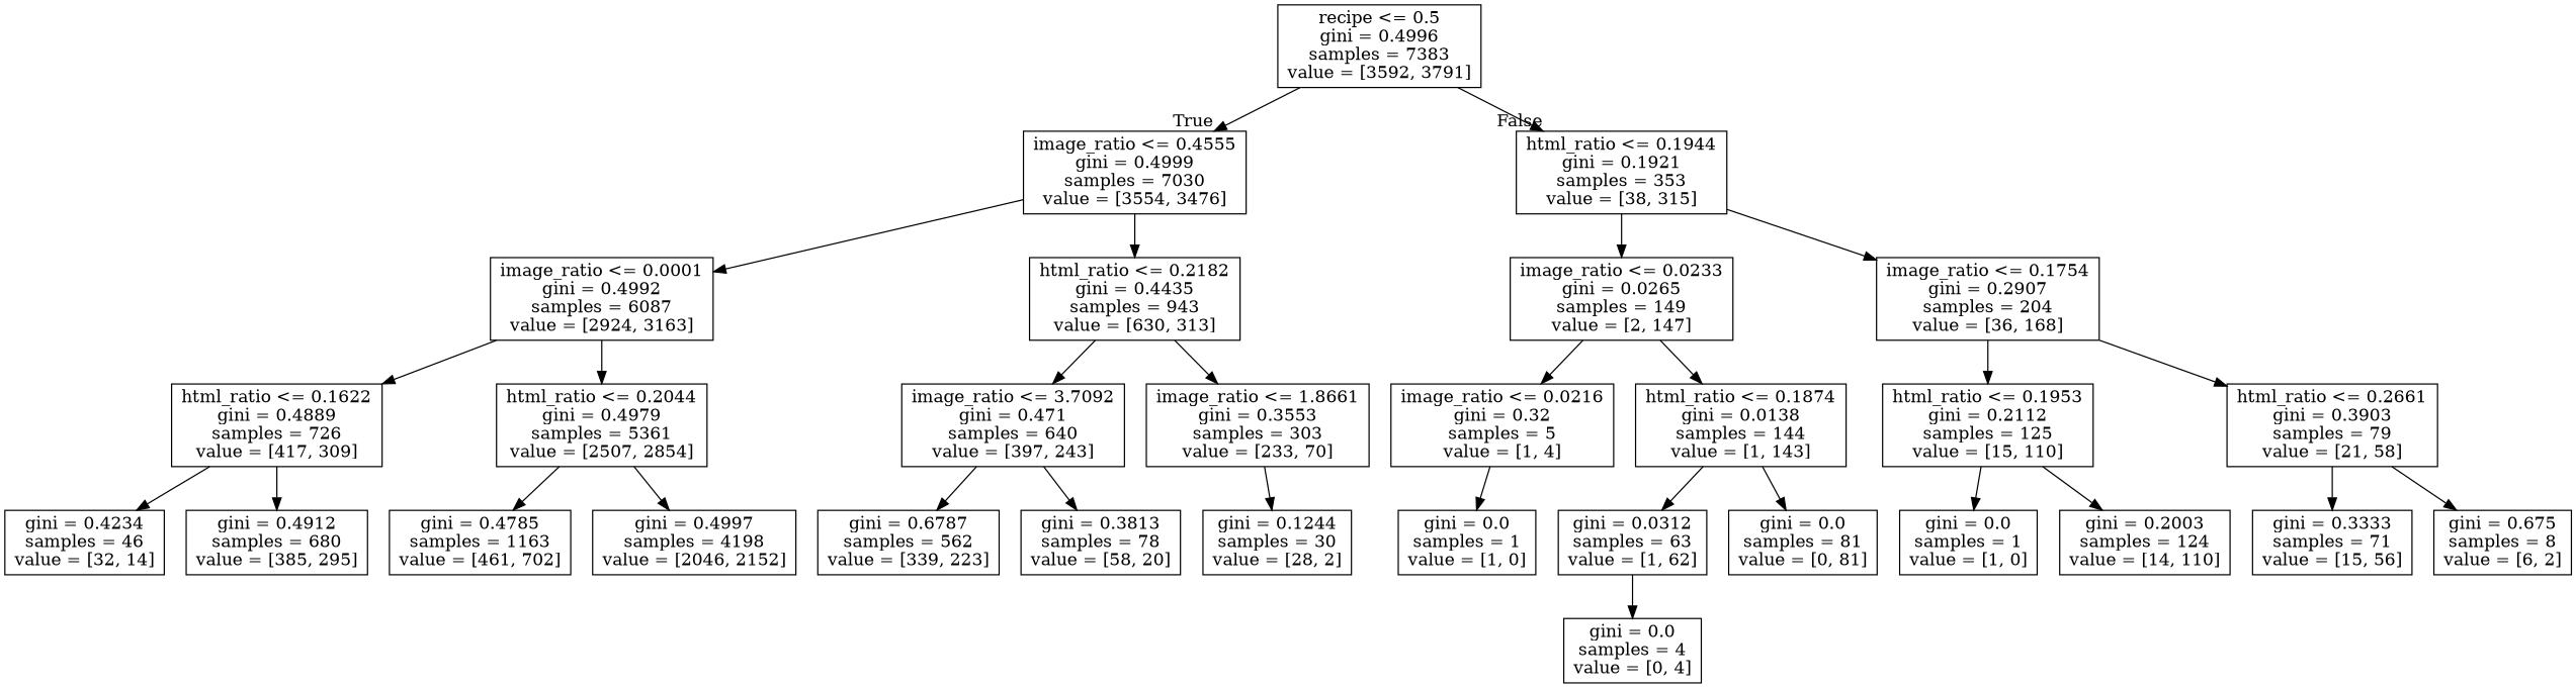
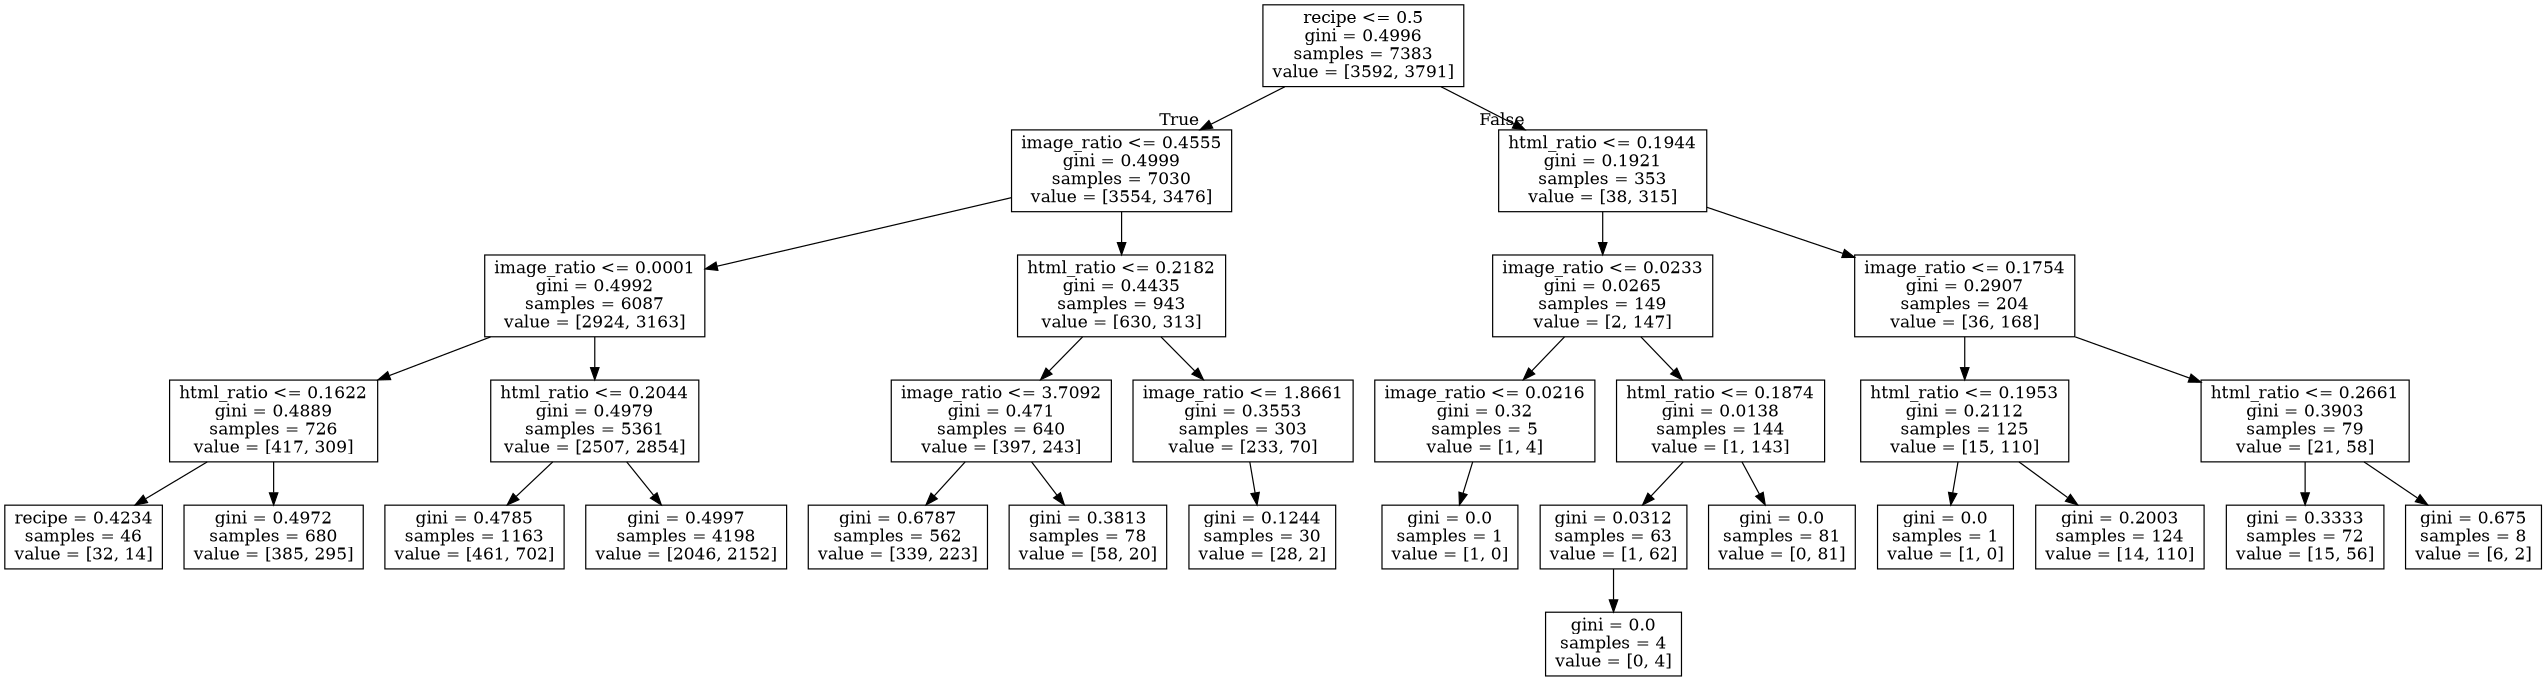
  digraph {
    node [shape=box]
    n1 [label="recipe <= 0.5\ngini = 0.4996\nsamples = 7383\nvalue = [3592, 3791]"]
    n2 [label="image_ratio <= 0.4555\ngini = 0.4999\nsamples = 7030\nvalue = [3554, 3476]"]
    n3 [label="html_ratio <= 0.1944\ngini = 0.1921\nsamples = 353\nvalue = [38, 315]"]
    n4 [label="image_ratio <= 0.0001\ngini = 0.4992\nsamples = 6087\nvalue = [2924, 3163]"]
    n5 [label="html_ratio <= 0.2182\ngini = 0.4435\nsamples = 943\nvalue = [630, 313]"]
    n6 [label="image_ratio <= 0.0233\ngini = 0.0265\nsamples = 149\nvalue = [2, 147]"]
    n7 [label="image_ratio <= 0.1754\ngini = 0.2907\nsamples = 204\nvalue = [36, 168]"]
    n8 [label="html_ratio <= 0.1622\ngini = 0.4889\nsamples = 726\nvalue = [417, 309]"]
    n9 [label="html_ratio <= 0.2044\ngini = 0.4979\nsamples = 5361\nvalue = [2507, 2854]"]
    n10 [label="image_ratio <= 3.7092\ngini = 0.471\nsamples = 640\nvalue = [397, 243]"]
    n11 [label="image_ratio <= 1.8661\ngini = 0.3553\nsamples = 303\nvalue = [233, 70]"]
-   n12 [label="gini = 0.4234\nsamples = 46\nvalue = [32, 14]"]
-   n13 [label="gini = 0.4912\nsamples = 680\nvalue = [385, 295]"]
+   n12 [label="recipe = 0.4234\nsamples = 46\nvalue = [32, 14]"]
+   n13 [label="gini = 0.4972\nsamples = 680\nvalue = [385, 295]"]
    n14 [label="gini = 0.4785\nsamples = 1163\nvalue = [461, 702]"]
    n15 [label="gini = 0.4997\nsamples = 4198\nvalue = [2046, 2152]"]
    n16 [label="gini = 0.6787\nsamples = 562\nvalue = [339, 223]"]
    n17 [label="gini = 0.3813\nsamples = 78\nvalue = [58, 20]"]
    n18 [label="gini = 0.1244\nsamples = 30\nvalue = [28, 2]"]
    n19 [label="image_ratio <= 0.0216\ngini = 0.32\nsamples = 5\nvalue = [1, 4]"]
    n20 [label="html_ratio <= 0.1874\ngini = 0.0138\nsamples = 144\nvalue = [1, 143]"]
    n21 [label="html_ratio <= 0.1953\ngini = 0.2112\nsamples = 125\nvalue = [15, 110]"]
    n22 [label="html_ratio <= 0.2661\ngini = 0.3903\nsamples = 79\nvalue = [21, 58]"]
    n23 [label="gini = 0.0\nsamples = 1\nvalue = [1, 0]"]
    n24 [label="gini = 0.0312\nsamples = 63\nvalue = [1, 62]"]
    n25 [label="gini = 0.0\nsamples = 81\nvalue = [0, 81]"]
    n26 [label="gini = 0.0\nsamples = 4\nvalue = [0, 4]"]
    n27 [label="gini = 0.0\nsamples = 1\nvalue = [1, 0]"]
    n28 [label="gini = 0.2003\nsamples = 124\nvalue = [14, 110]"]
-   n29 [label="gini = 0.3333\nsamples = 71\nvalue = [15, 56]"]
+   n29 [label="gini = 0.3333\nsamples = 72\nvalue = [15, 56]"]
    n30 [label="gini = 0.675\nsamples = 8\nvalue = [6, 2]"]
    n1 -> n2 [headlabel=True labelangle=45 labeldistance=2.5]
    n1 -> n3 [headlabel=False labelangle=-45 labeldistance=2.5]
    n2 -> n4
    n2 -> n5
    n3 -> n6
    n3 -> n7
    n4 -> n8
    n4 -> n9
    n5 -> n10
    n5 -> n11
    n6 -> n19
    n6 -> n20
    n7 -> n21
    n7 -> n22
    n8 -> n12
    n8 -> n13
    n9 -> n14
    n9 -> n15
    n10 -> n16
    n10 -> n17
    n11 -> n18
    n19 -> n23
    n20 -> n24
    n20 -> n25
    n21 -> n27
    n21 -> n28
    n22 -> n29
    n22 -> n30
    n24 -> n26
  }
